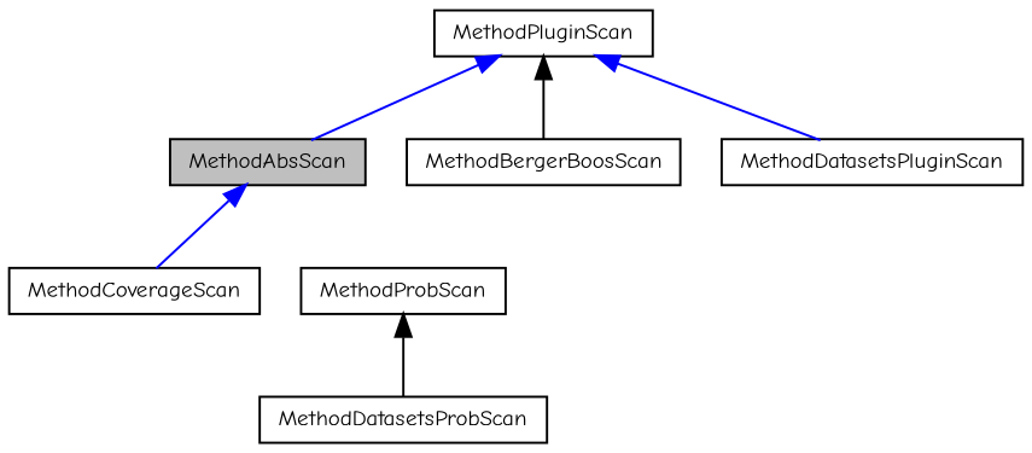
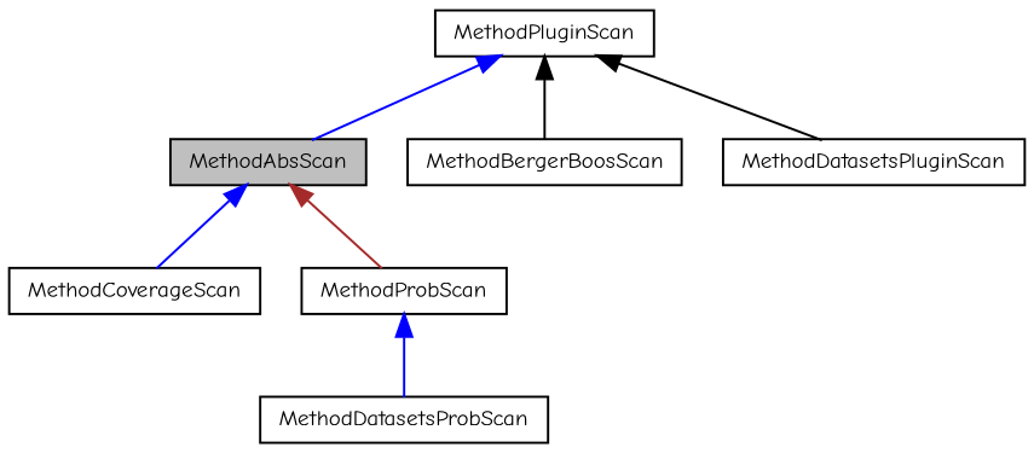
  digraph {
    fontname="Comic Neue"
    node [color=black fillcolor=white fontname="Comic Neue" fontsize=10 shape=record style=filled]
    edge [color=black dir=back fontname="Comic Neue" fontsize=10 labelfontname=Helvetica labelfontsize=10 style=solid]
    n1 [fillcolor=grey75 fontcolor=black height=0.2 label=MethodAbsScan width=0.4]
    n2 [height=0.2 label=MethodCoverageScan width=0.4]
    n3 [height=0.2 label=MethodProbScan width=0.4]
    n4 [height=0.2 label=MethodPluginScan width=0.4]
    n5 [height=0.2 label=MethodBergerBoosScan width=0.4]
    n6 [height=0.2 label=MethodDatasetsPluginScan width=0.4]
    n7 [height=0.2 label=MethodDatasetsProbScan width=0.4]
    n1 -> n2 [color=blue]
-   n3 -> n7
+   n1 -> n3 [color=brown]
+   n3 -> n7 [color=blue]
    n4 -> n1 [color=blue]
    n4 -> n5
-   n4 -> n6 [color=blue]
+   n4 -> n6
  }
